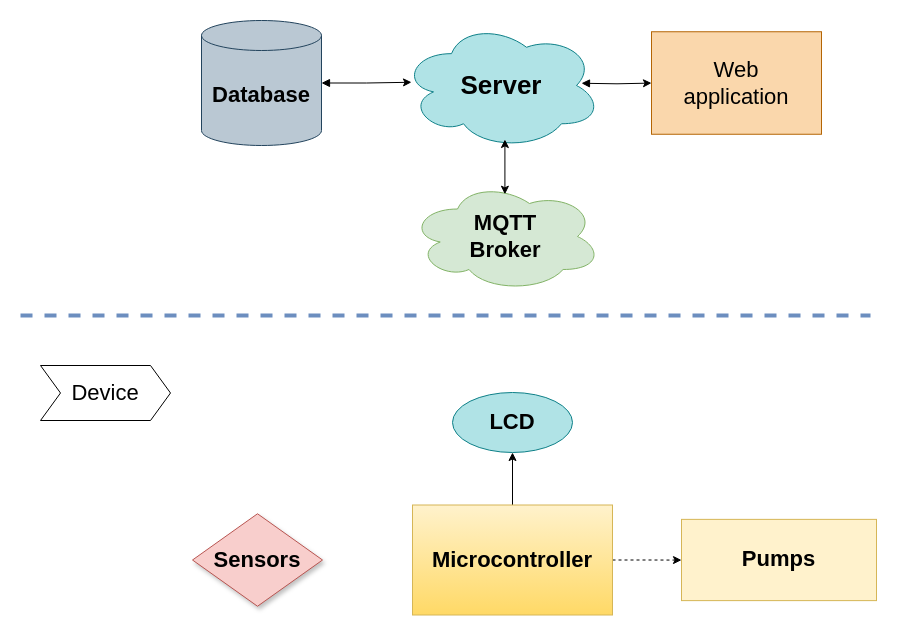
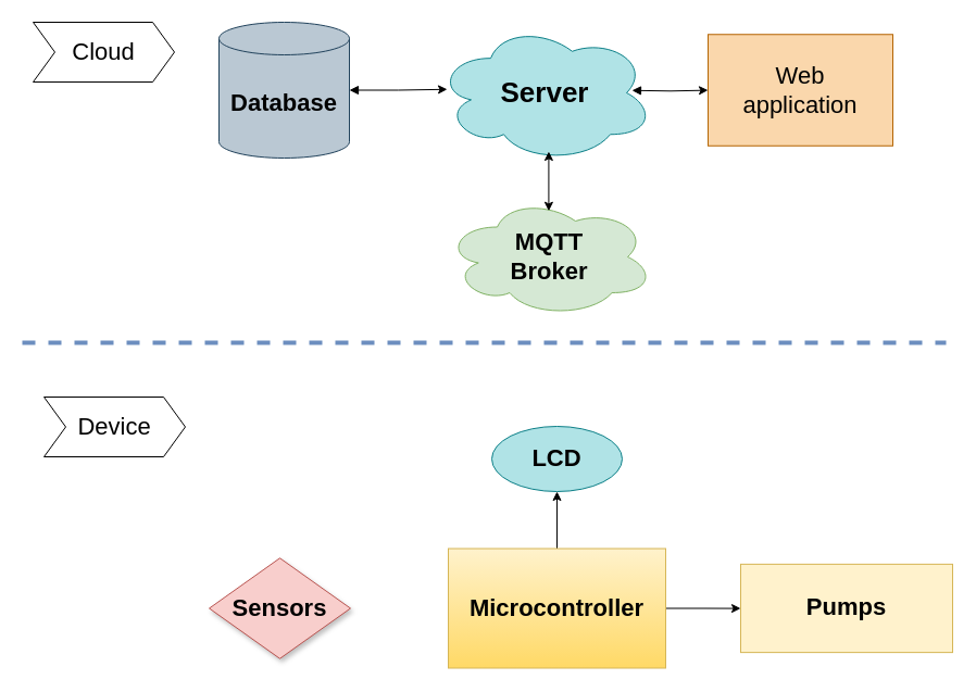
  <mxCell id="0" />
  <mxCell id="1" parent="0" />
  <mxCell id="2" value="" style="edgeStyle=orthogonalEdgeStyle;rounded=0;orthogonalLoop=1;jettySize=auto;html=1;fontSize=22;startArrow=block;startFill=1;endArrow=classic;endFill=1;" parent="1" target="6" edge="1"><mxGeometry relative="1" as="geometry"><mxPoint x="581" y="82.75" as="sourcePoint" /><Array as="points" /></mxGeometry></mxCell>
  <mxCell id="3" value="&lt;font size=&quot;1&quot; style=&quot;&quot;&gt;&lt;b style=&quot;font-size: 26px;&quot;&gt;Server&lt;/b&gt;&lt;/font&gt;" style="ellipse;shape=cloud;whiteSpace=wrap;html=1;fontSize=22;fillColor=#b0e3e6;strokeColor=#0e8088;" parent="1" vertex="1"><mxGeometry x="401" y="21.25" width="200" height="127.5" as="geometry" /></mxCell>
  <mxCell id="4" value="" style="edgeStyle=orthogonalEdgeStyle;rounded=0;orthogonalLoop=1;jettySize=auto;html=1;fontSize=22;endArrow=classic;endFill=1;startArrow=block;startFill=1;" parent="1" source="5" edge="1"><mxGeometry relative="1" as="geometry"><mxPoint x="411" y="81.75" as="targetPoint" /></mxGeometry></mxCell>
  <mxCell id="5" value="&lt;b&gt;Database&lt;/b&gt;" style="shape=cylinder3;whiteSpace=wrap;html=1;boundedLbl=1;backgroundOutline=1;size=15;fontSize=22;fillColor=#bac8d3;strokeColor=#23445d;" parent="1" vertex="1"><mxGeometry x="201" y="20" width="120" height="125" as="geometry" /></mxCell>
  <mxCell id="6" value="Web &lt;br&gt;application" style="rounded=0;whiteSpace=wrap;html=1;fontSize=22;fillColor=#fad7ac;strokeColor=#b46504;" parent="1" vertex="1"><mxGeometry x="651" y="31.25" width="170" height="102.5" as="geometry" /></mxCell>
  <mxCell id="7" value="&lt;b&gt;MQTT&lt;br&gt;Broker&lt;/b&gt;" style="ellipse;shape=cloud;whiteSpace=wrap;html=1;fontSize=22;fillColor=#d5e8d4;strokeColor=#82b366;" parent="1" vertex="1"><mxGeometry x="409" y="181" width="192" height="110" as="geometry" /></mxCell>
  <mxCell id="8" value="" style="endArrow=none;html=1;rounded=0;fontSize=22;dashed=1;strokeWidth=4;fillColor=#dae8fc;gradientColor=#7ea6e0;strokeColor=#6c8ebf;" parent="1" edge="1"><mxGeometry width="50" height="50" relative="1" as="geometry"><mxPoint y="315" as="sourcePoint" x="20" /><mxPoint x="870" y="315" as="targetPoint" /></mxGeometry></mxCell>
- <mxCell id="9" value="" style="edgeStyle=orthogonalEdgeStyle;rounded=0;orthogonalLoop=1;jettySize=auto;html=1;fontSize=22;startArrow=none;startFill=0;endArrow=classic;endFill=1;strokeWidth=1;dashed=1;" parent="1" source="11" target="15" edge="1"><mxGeometry relative="1" as="geometry" /></mxCell>
+ <mxCell id="9" value="" style="edgeStyle=orthogonalEdgeStyle;rounded=0;orthogonalLoop=1;jettySize=auto;html=1;fontSize=22;startArrow=none;startFill=0;endArrow=classic;endFill=1;strokeWidth=1;" parent="1" source="11" target="15" edge="1"><mxGeometry relative="1" as="geometry" /></mxCell>
  <mxCell id="10" value="" style="edgeStyle=orthogonalEdgeStyle;rounded=0;orthogonalLoop=1;jettySize=auto;html=1;fontSize=22;startArrow=none;startFill=0;endArrow=classic;endFill=1;strokeWidth=1;" parent="1" source="11" target="16" edge="1"><mxGeometry relative="1" as="geometry" /></mxCell>
  <mxCell id="11" value="&lt;b&gt;Microcontroller&lt;/b&gt;" style="whiteSpace=wrap;html=1;fontSize=22;fillColor=#fff2cc;gradientColor=#ffd966;strokeColor=#d6b656;rounded=0;" parent="1" vertex="1"><mxGeometry x="412" y="504.5" width="200" height="110" as="geometry" /></mxCell>
+ <mxCell id="12" value="&lt;span style=&quot;&quot;&gt;Cloud&lt;/span&gt;" style="shape=step;perimeter=stepPerimeter;whiteSpace=wrap;html=1;fixedSize=1;fontSize=22;" parent="1" vertex="1"><mxGeometry x="30" y="20" width="130" height="55" as="geometry" /></mxCell>
  <mxCell id="13" value="&lt;span style=&quot;&quot;&gt;Device&lt;/span&gt;" style="shape=step;perimeter=stepPerimeter;whiteSpace=wrap;html=1;fixedSize=1;fontSize=22;gradientColor=none;" parent="1" vertex="1"><mxGeometry x="40" y="365" width="130" height="55" as="geometry" /></mxCell>
  <mxCell id="14" value="&lt;b&gt;Sensors&lt;/b&gt;&lt;span style=&quot;background-color: initial;&quot;&gt;&lt;br&gt;&lt;/span&gt;" style="rhombus;whiteSpace=wrap;html=1;fontSize=22;shadow=1;sketch=0;glass=0;fillColor=#f8cecc;strokeColor=#b85450;" parent="1" vertex="1"><mxGeometry x="192" y="513.25" width="130" height="92.5" as="geometry" /></mxCell>
  <mxCell id="15" value="&lt;b&gt;Pumps&lt;/b&gt;" style="rounded=0;whiteSpace=wrap;html=1;fontSize=22;sketch=0;fillColor=#fff2cc;strokeColor=#d6b656;" parent="1" vertex="1"><mxGeometry x="681" y="518.87" width="195" height="81.25" as="geometry" /></mxCell>
  <mxCell id="16" value="&lt;b&gt;LCD&lt;/b&gt;" style="ellipse;whiteSpace=wrap;html=1;fontSize=22;rounded=1;fillColor=#b0e3e6;strokeColor=#0e8088;" parent="1" vertex="1"><mxGeometry x="452" y="392" width="120" height="60" as="geometry" /></mxCell>
  <mxCell id="17" value="" style="endArrow=classic;startArrow=classic;html=1;rounded=0;" edge="1" parent="1"><mxGeometry width="50" height="50" relative="1" as="geometry"><mxPoint x="504.41" y="193.75" as="sourcePoint" /><mxPoint x="504.41" y="139" as="targetPoint" /></mxGeometry></mxCell>
